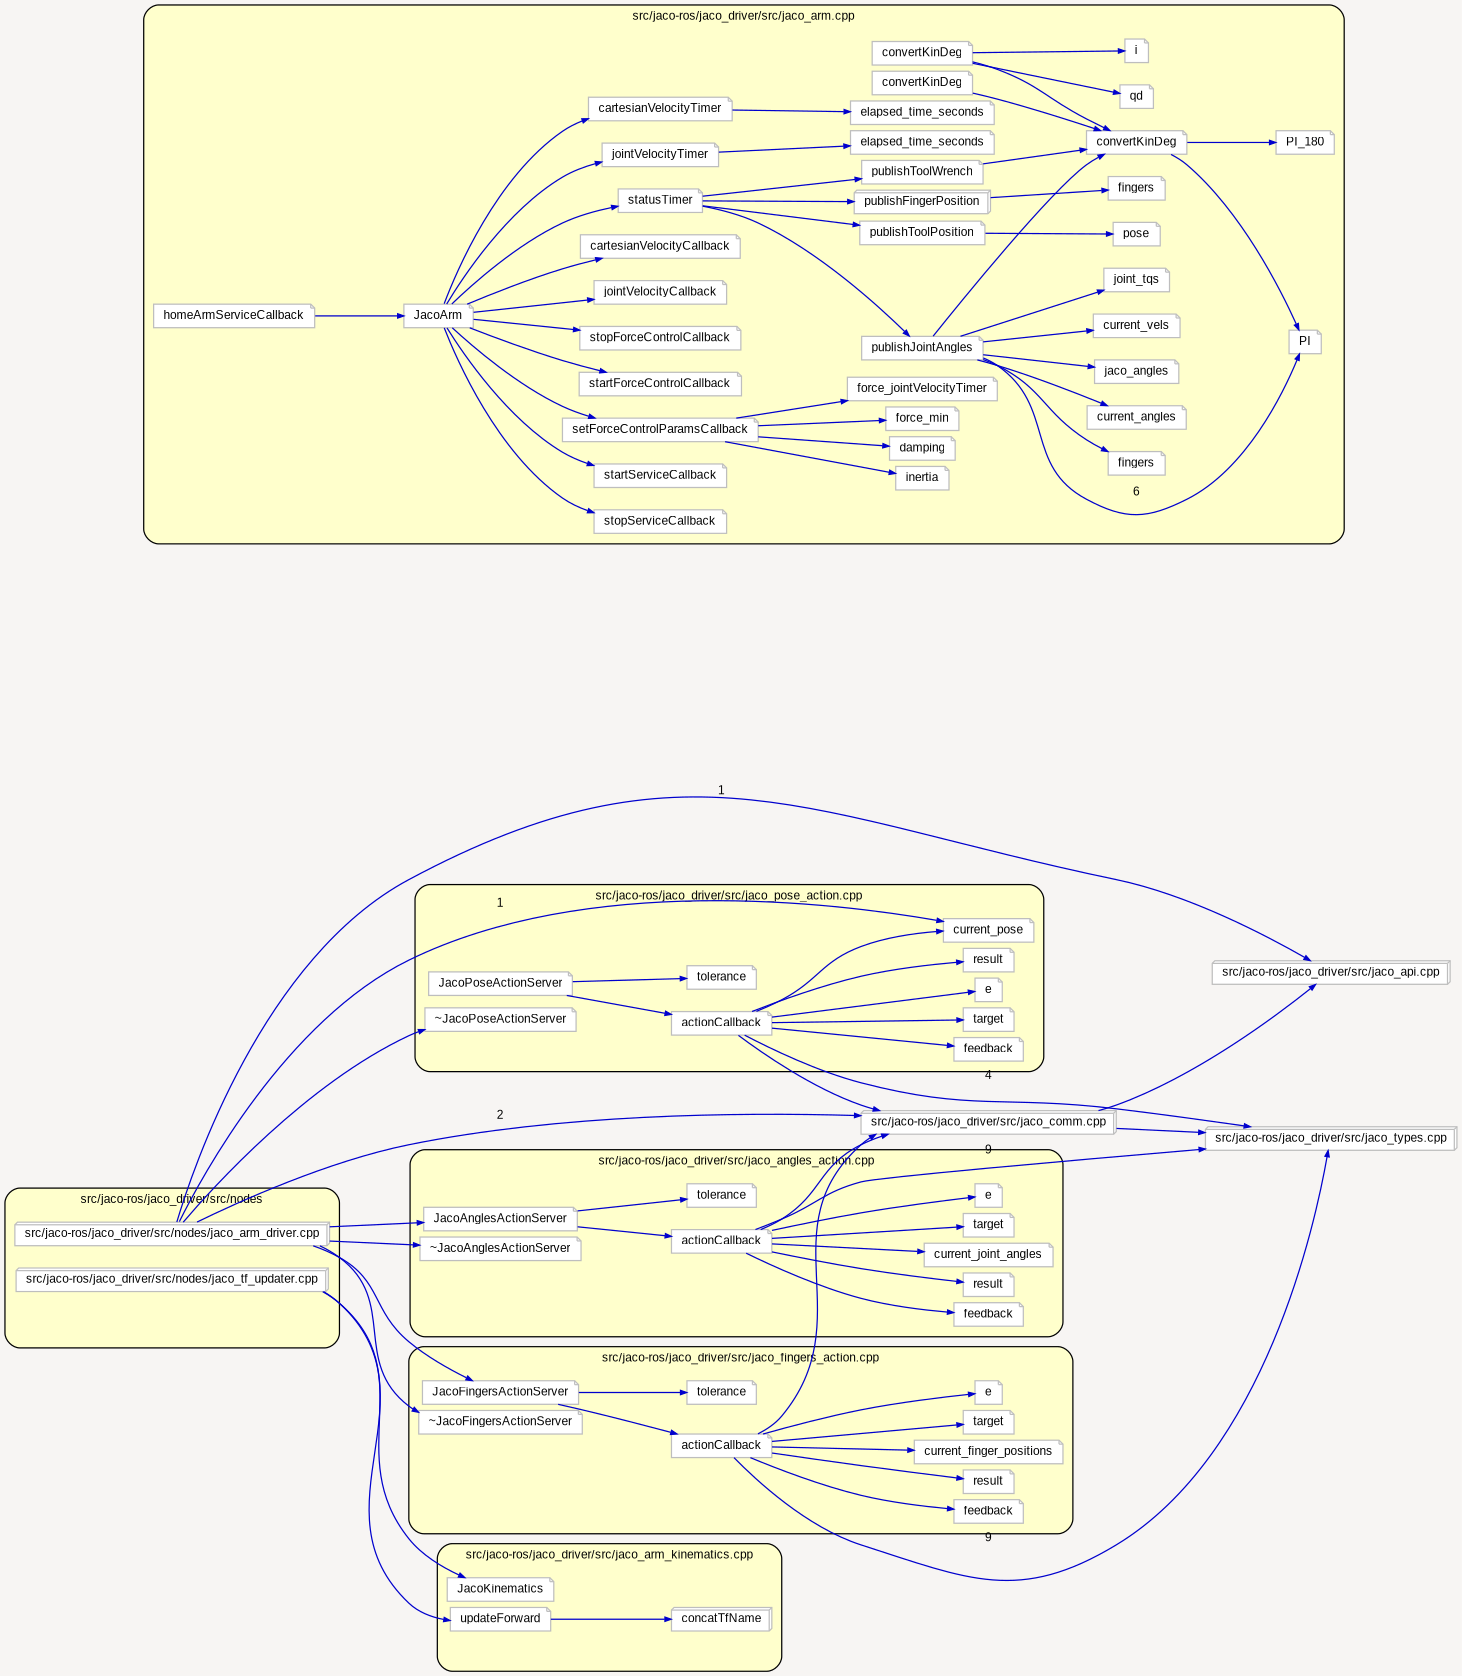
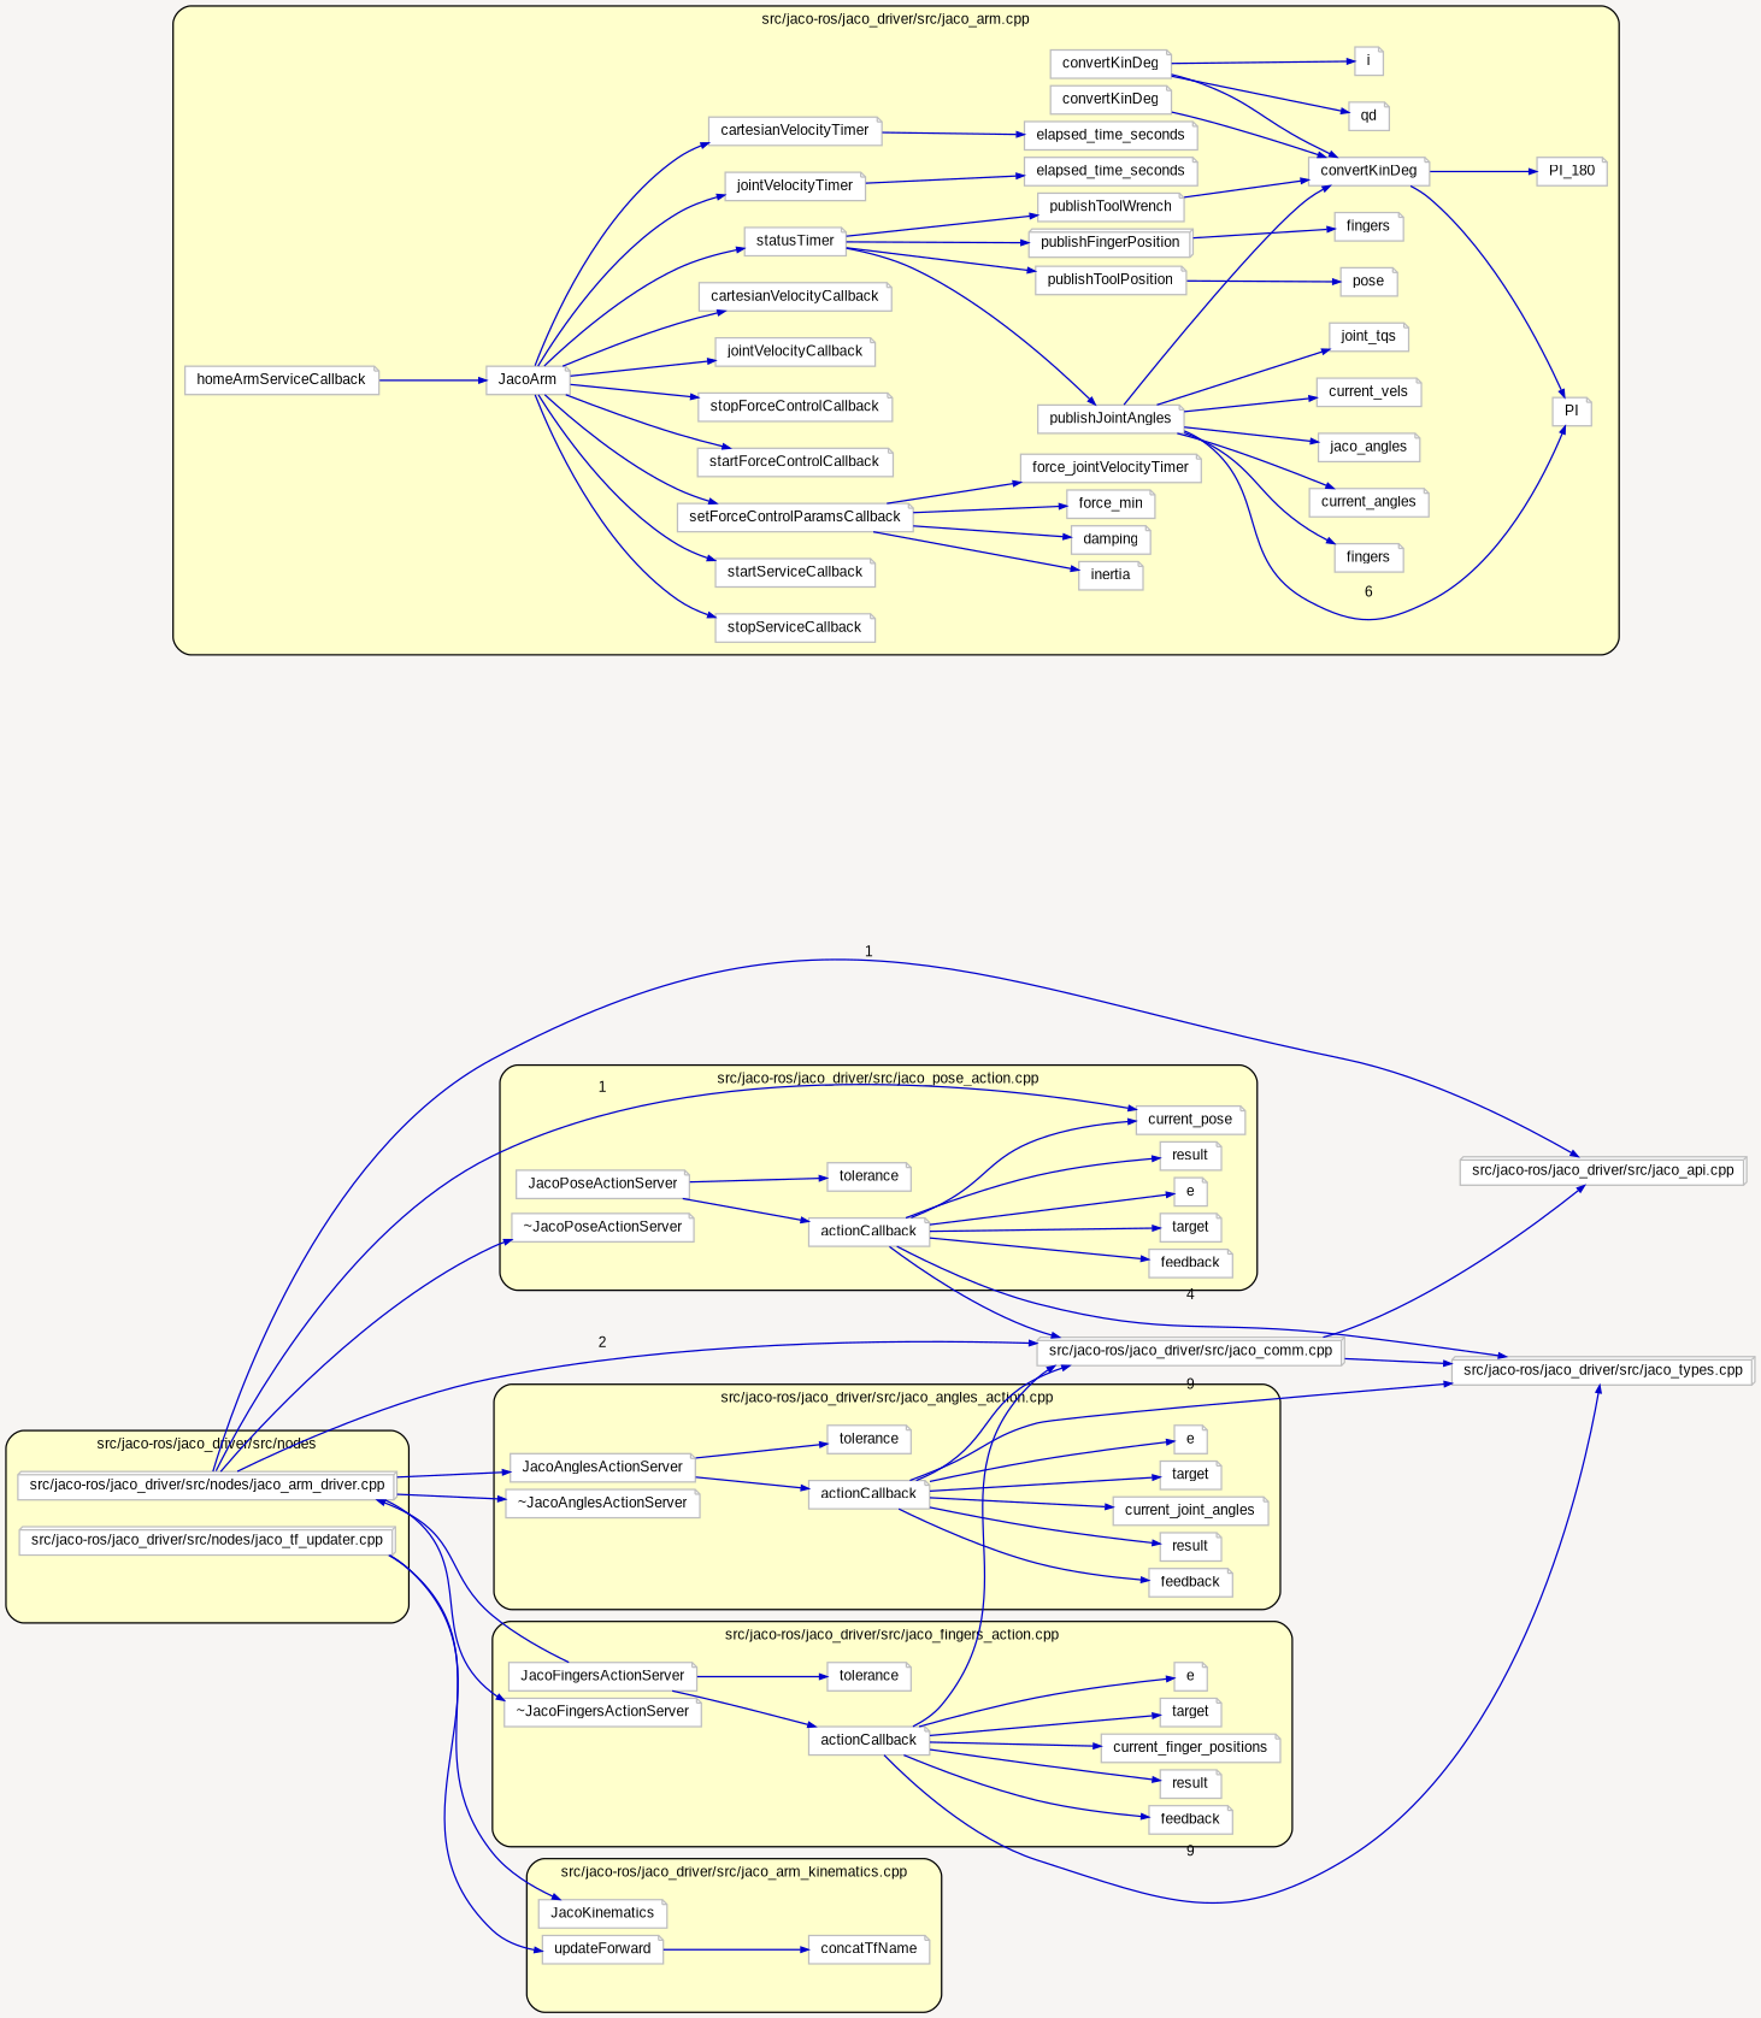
  digraph {
    bgcolor="#F7F5F3"
    compound=true
    fillcolor="#FFFFCC"
    fontname=Arial
    fontsize=10
    pack=true
    packmode=clust
    rankdir=LR
    ranksep=1.0
    style="rounded,filled"
    node [color="#bebebe" compound=true fillcolor="#ffffff" fixedsize=false fontname=Arial fontsize=10 node_initialized=no shape=note style=filled]
    edge [arrowhead=normal arrowsize=0.5 arrowtail=none color="#0000cd" compound=true dir=forward fontcolor=black fontname=Arial fontsize=10]
    n1 [height=0.0 label="src/jaco-ros/jaco_driver/src/nodes/jaco_arm_driver.cpp" shape=box3d width=0.0]
    n2 [height=0.0 label="src/jaco-ros/jaco_driver/src/nodes/jaco_tf_updater.cpp" shape=box3d width=0.0]
    __N84 [color=grey fillcolor=white height=0.0 shape=none style="invis,none" width=0.0]
    n4 [height=0.0 label=JacoPoseActionServer width=0.0]
    n5 [height=0.0 label=actionCallback width=0.0]
    n6 [height=0.0 label=tolerance width=0.0]
    n7 [height=0.0 label="~JacoPoseActionServer" width=0.0]
    n8 [height=0.0 label=feedback width=0.0]
    n9 [height=0.0 label=result width=0.0]
    n10 [height=0.0 label=current_pose width=0.0]
    n11 [height=0.0 label=target width=0.0]
    n12 [height=0.0 label=e width=0.0]
    __N83 [color=grey fillcolor=white height=0.0 shape=none style="invis,none" width=0.0]
    n14 [height=0.0 label=JacoAnglesActionServer width=0.0]
    n15 [height=0.0 label=actionCallback width=0.0]
    n16 [height=0.0 label=tolerance width=0.0]
    n17 [height=0.0 label="~JacoAnglesActionServer" width=0.0]
    n18 [height=0.0 label=feedback width=0.0]
    n19 [height=0.0 label=result width=0.0]
    n20 [height=0.0 label=current_joint_angles width=0.0]
    n21 [height=0.0 label=target width=0.0]
    n22 [height=0.0 label=e width=0.0]
    __N79 [color=grey fillcolor=white height=0.0 shape=none style="invis,none" width=0.0]
    n24 [height=0.0 label=JacoFingersActionServer width=0.0]
    n25 [height=0.0 label=actionCallback width=0.0]
    n26 [height=0.0 label=tolerance width=0.0]
    n27 [height=0.0 label="~JacoFingersActionServer" width=0.0]
    n28 [height=0.0 label=feedback width=0.0]
    n29 [height=0.0 label=result width=0.0]
    n30 [height=0.0 label=current_finger_positions width=0.0]
    n31 [height=0.0 label=target width=0.0]
    n32 [height=0.0 label=e width=0.0]
    __N80 [color=grey fillcolor=white height=0.0 shape=none style="invis,none" width=0.0]
    n34 [height=0.0 label=JacoKinematics width=0.0]
    n35 [height=0.0 label=updateForward width=0.0]
-   n36 [height=0.0 label=concatTfName shape=box3d width=0.0]
+   n36 [height=0.0 label=concatTfName width=0.0]
    __N81 [color=grey fillcolor=white height=0.0 shape=none style="invis,none" width=0.0]
    n38 [height=0.0 label=PI width=0.0]
    n39 [height=0.0 label=convertKinDeg width=0.0]
    n40 [height=0.0 label=PI_180 width=0.0]
    n41 [height=0.0 label=convertKinDeg width=0.0]
    n42 [height=0.0 label=i width=0.0]
    n43 [height=0.0 label=qd width=0.0]
    n44 [height=0.0 label=convertKinDeg width=0.0]
    n45 [height=0.0 label=stopServiceCallback width=0.0]
    n46 [height=0.0 label=JacoArm width=0.0]
    n47 [height=0.0 label=startServiceCallback width=0.0]
    n48 [height=0.0 label=homeArmServiceCallback width=0.0]
    n49 [height=0.0 label=setForceControlParamsCallback width=0.0]
    n50 [height=0.0 label=startForceControlCallback width=0.0]
    n51 [height=0.0 label=stopForceControlCallback width=0.0]
    n52 [height=0.0 label=jointVelocityCallback width=0.0]
    n53 [height=0.0 label=cartesianVelocityCallback width=0.0]
    n54 [height=0.0 label=statusTimer width=0.0]
    n55 [height=0.0 label=jointVelocityTimer width=0.0]
    n56 [height=0.0 label=cartesianVelocityTimer width=0.0]
    n57 [height=0.0 label=inertia width=0.0]
    n58 [height=0.0 label=damping width=0.0]
    n59 [height=0.0 label=force_min width=0.0]
    n60 [height=0.0 label=force_jointVelocityTimer width=0.0]
    n61 [height=0.0 label=publishJointAngles width=0.0]
    n62 [height=0.0 label=publishToolPosition width=0.0]
    n63 [height=0.0 label=publishToolWrench width=0.0]
    n64 [height=0.0 label=publishFingerPosition shape=box3d width=0.0]
    n65 [height=0.0 label=elapsed_time_seconds width=0.0]
    n66 [height=0.0 label=elapsed_time_seconds width=0.0]
    n67 [height=0.0 label=fingers width=0.0]
    n68 [height=0.0 label=current_angles width=0.0]
    n69 [height=0.0 label=jaco_angles width=0.0]
    n70 [height=0.0 label=current_vels width=0.0]
    n71 [height=0.0 label=joint_tqs width=0.0]
    n72 [height=0.0 label=pose width=0.0]
    n73 [height=0.0 label=fingers width=0.0]
    __N82 [color=grey fillcolor=white height=0.0 shape=none style="invis,none" width=0.0]
    n75 [height=0.0 label="src/jaco-ros/jaco_driver/src/jaco_api.cpp" shape=box3d width=0.0]
    n76 [height=0.0 label="src/jaco-ros/jaco_driver/src/jaco_comm.cpp" shape=box3d width=0.0]
    n77 [height=0.0 label="src/jaco-ros/jaco_driver/src/jaco_types.cpp" shape=box3d width=0.0]
    subgraph cluster_1 {
      label="src/jaco-ros/jaco_driver/src/nodes"
      n1
      n2
      __N84
    }
    subgraph cluster_2 {
      label="src/jaco-ros/jaco_driver/src/jaco_pose_action.cpp"
      n4
      n5
      n6
      n7
      n8
      n9
      n10
      n11
      n12
      __N83
    }
    subgraph cluster_3 {
      label="src/jaco-ros/jaco_driver/src/jaco_angles_action.cpp"
      n14
      n15
      n16
      n17
      n18
      n19
      n20
      n21
      n22
      __N79
    }
    subgraph cluster_4 {
      label="src/jaco-ros/jaco_driver/src/jaco_fingers_action.cpp"
      n24
      n25
      n26
      n27
      n28
      n29
      n30
      n31
      n32
      __N80
    }
    subgraph cluster_5 {
      label="src/jaco-ros/jaco_driver/src/jaco_arm_kinematics.cpp"
      n34
      n35
      n36
      __N81
    }
    subgraph cluster_6 {
      label="src/jaco-ros/jaco_driver/src/jaco_arm.cpp"
      n38
      n39
      n40
      n41
      n42
      n43
      n44
      n45
      n46
      n47
      n48
      n49
      n50
      n51
      n52
      n53
      n54
      n55
      n56
      n57
      n58
      n59
      n60
      n61
      n62
      n63
      n64
      n65
      n66
      n67
      n68
      n69
      n70
      n71
      n72
      n73
      __N82
    }
    n1 -> n7 [label=1]
    n1 -> n10 [label=1]
    n1 -> n14 [label=1]
    n1 -> n17 [label=1]
-   n1 -> n24 [label=1]
+   n24 -> n1 [label=1]
    n1 -> n27 [label=1]
    n1 -> n75 [label=1]
    n1 -> n76 [label=2]
    n2 -> n34 [label=1]
    n2 -> n35 [label=5]
    n4 -> n5 [label=1]
    n4 -> n6 [label=2]
    n5 -> n8 [label=9]
    n5 -> n9 [label=15]
    n5 -> n10 [label=8]
    n5 -> n11 [label=3]
    n5 -> n12 [label=1]
    n5 -> n76 [label=9]
    n5 -> n77 [label=4]
    n14 -> n15 [label=1]
    n14 -> n16 [label=2]
    n15 -> n18 [label=2]
    n15 -> n19 [label=12]
    n15 -> n20 [label=13]
    n15 -> n21 [label=3]
    n15 -> n22 [label=1]
    n15 -> n76 [label=9]
    n15 -> n77 [label=9]
    n24 -> n25 [label=1]
    n24 -> n26 [label=2]
    n25 -> n28 [label=2]
    n25 -> n29 [label=12]
    n25 -> n30 [label=13]
    n25 -> n31 [label=3]
    n25 -> n32 [label=1]
    n25 -> n76 [label=10]
    n25 -> n77 [label=9]
    n35 -> n36 [label=24]
    n39 -> n38 [label=1]
    n39 -> n40 [label=2]
    n41 -> n39 [label=1]
    n41 -> n42 [label=4]
    n41 -> n43 [label=2]
    n44 -> n39 [label=3]
    n46 -> n45 [label=1]
    n46 -> n47 [label=1]
    n46 -> n49 [label=1]
    n46 -> n50 [label=1]
    n46 -> n51 [label=1]
    n46 -> n52 [label=1]
    n46 -> n53 [label=1]
    n46 -> n54 [label=1]
    n46 -> n55 [label=1]
    n46 -> n56 [label=1]
    n48 -> n46 [label=1]
    n49 -> n57 [label=7]
    n49 -> n58 [label=7]
    n49 -> n59 [label=7]
    n49 -> n60 [label=7]
    n54 -> n61 [label=1]
    n54 -> n62 [label=1]
    n54 -> n63 [label=1]
    n54 -> n64 [label=1]
    n55 -> n65 [label=4]
    n56 -> n66 [label=4]
    n61 -> n38 [label=6]
    n61 -> n39 [label=1]
    n61 -> n67 [label=4]
    n61 -> n68 [label=8]
    n61 -> n69 [label=14]
    n61 -> n70 [label=7]
    n61 -> n71 [label=6]
    n62 -> n72 [label=2]
    n63 -> n39 [label=1]
    n64 -> n73 [label=2]
    n76 -> n75 [label=1]
    n76 -> n77 [label=37]
  }
